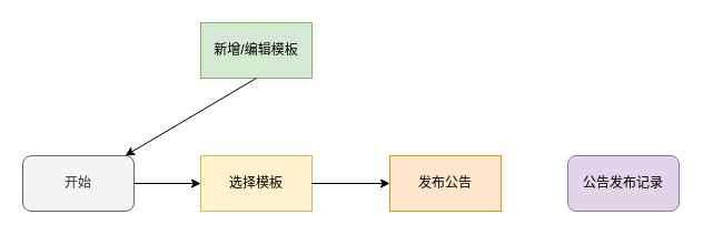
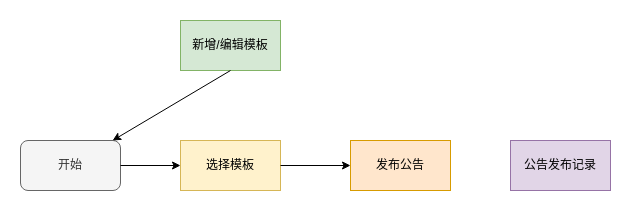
  <mxCell id="0" />
  <mxCell id="1" parent="0" />
  <mxCell id="2" value="新增/编辑模板" style="rounded=0;whiteSpace=wrap;html=1;fillColor=#d5e8d4;strokeColor=#82b366;" vertex="1" parent="1"><mxGeometry x="180" y="20" width="100" height="50" as="geometry" /></mxCell>
  <mxCell id="3" value="发布公告" style="rounded=0;whiteSpace=wrap;html=1;fillColor=#ffe6cc;strokeColor=#d79b00;" vertex="1" parent="1"><mxGeometry x="350" y="140" width="100" height="50" as="geometry" /></mxCell>
  <mxCell id="4" value="开始" style="rounded=1;whiteSpace=wrap;html=1;fillColor=#f5f5f5;fontColor=#333333;strokeColor=#666666;" vertex="1" parent="1"><mxGeometry x="20" y="140" width="100" height="50" as="geometry" /></mxCell>
  <mxCell id="5" value="选择模板" style="rounded=0;whiteSpace=wrap;html=1;fillColor=#fff2cc;strokeColor=#d6b656;" vertex="1" parent="1"><mxGeometry x="180" y="140" width="100" height="50" as="geometry" /></mxCell>
  <mxCell id="6" value="" style="endArrow=classic;html=1;rounded=0;exitX=1;exitY=0.5;exitDx=0;exitDy=0;entryX=0;entryY=0.5;entryDx=0;entryDy=0;" edge="1" parent="1" source="4" target="5"><mxGeometry width="50" height="50" relative="1" as="geometry"><mxPoint x="160" y="270" as="sourcePoint" /><mxPoint x="210" y="220" as="targetPoint" /></mxGeometry></mxCell>
  <mxCell id="7" value="" style="endArrow=classic;html=1;rounded=0;exitX=0.5;exitY=1;exitDx=0;exitDy=0;" edge="1" parent="1" source="2" target="4"><mxGeometry width="50" height="50" relative="1" as="geometry"><mxPoint x="290" y="320" as="sourcePoint" /><mxPoint x="340" y="270" as="targetPoint" /></mxGeometry></mxCell>
  <mxCell id="8" value="" style="endArrow=classic;html=1;rounded=0;exitX=1;exitY=0.5;exitDx=0;exitDy=0;" edge="1" parent="1" source="5" target="3"><mxGeometry width="50" height="50" relative="1" as="geometry"><mxPoint x="400" y="330" as="sourcePoint" /><mxPoint x="450" y="280" as="targetPoint" /></mxGeometry></mxCell>
- <mxCell id="9" value="公告发布记录" style="whiteSpace=wrap;html=1;fillColor=#e1d5e7;strokeColor=#9673a6;rounded=1;" vertex="1" parent="1"><mxGeometry x="510" y="140" width="100" height="50" as="geometry" /></mxCell>
+ <mxCell id="9" value="公告发布记录" style="rounded=0;whiteSpace=wrap;html=1;fillColor=#e1d5e7;strokeColor=#9673a6;" vertex="1" parent="1"><mxGeometry x="510" y="140" width="100" height="50" as="geometry" /></mxCell>
